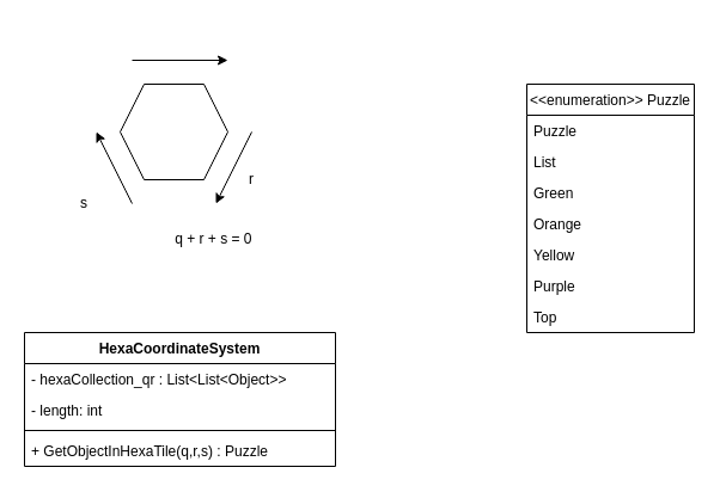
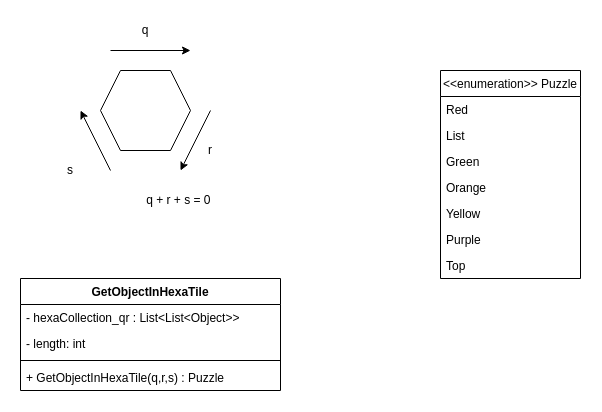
  <mxCell id="0" />
  <mxCell id="1" parent="0" />
  <mxCell id="2" value="" style="shape=hexagon;perimeter=hexagonPerimeter2;whiteSpace=wrap;html=1;fixedSize=1;size=20;" parent="1" vertex="1"><mxGeometry x="100" y="70" width="90" height="80" as="geometry" /></mxCell>
  <mxCell id="3" value="" style="endArrow=classic;html=1;" parent="1" edge="1"><mxGeometry width="50" height="50" relative="1" as="geometry"><mxPoint x="110" y="50" as="sourcePoint" /><mxPoint x="190" y="50" as="targetPoint" /></mxGeometry></mxCell>
+ <mxCell id="4" value="q" style="text;html=1;strokeColor=none;fillColor=none;align=center;verticalAlign=middle;whiteSpace=wrap;rounded=0;" parent="1" vertex="1"><mxGeometry x="125" y="20" width="40" height="20" as="geometry" /></mxCell>
  <mxCell id="5" value="" style="endArrow=classic;html=1;" parent="1" edge="1"><mxGeometry width="50" height="50" relative="1" as="geometry"><mxPoint x="210" y="110" as="sourcePoint" /><mxPoint x="180" y="170" as="targetPoint" /></mxGeometry></mxCell>
  <mxCell id="6" value="" style="endArrow=classic;html=1;" parent="1" edge="1"><mxGeometry width="50" height="50" relative="1" as="geometry"><mxPoint x="110" y="170" as="sourcePoint" /><mxPoint x="80" y="110" as="targetPoint" /></mxGeometry></mxCell>
  <mxCell id="7" value="r" style="text;html=1;strokeColor=none;fillColor=none;align=center;verticalAlign=middle;whiteSpace=wrap;rounded=0;" parent="1" vertex="1"><mxGeometry x="190" y="140" width="40" height="20" as="geometry" /></mxCell>
  <mxCell id="8" value="s" style="text;html=1;strokeColor=none;fillColor=none;align=center;verticalAlign=middle;whiteSpace=wrap;rounded=0;" parent="1" vertex="1"><mxGeometry x="50" y="160" width="40" height="20" as="geometry" /></mxCell>
  <mxCell id="9" value="q + r + s = 0&amp;nbsp;" style="text;html=1;strokeColor=none;fillColor=none;align=center;verticalAlign=middle;whiteSpace=wrap;rounded=0;" parent="1" vertex="1"><mxGeometry x="100" y="190" width="160" height="20" as="geometry" /></mxCell>
  <mxCell id="10" value="&lt;&lt;enumeration&gt;&gt; Puzzle" style="swimlane;fontStyle=0;childLayout=stackLayout;horizontal=1;startSize=26;fillColor=none;horizontalStack=0;resizeParent=1;resizeParentMax=0;resizeLast=0;collapsible=1;marginBottom=0;" parent="1" vertex="1"><mxGeometry x="440" y="70" width="140" height="208" as="geometry" /></mxCell>
- <mxCell id="11" value="Puzzle" style="text;strokeColor=none;fillColor=none;align=left;verticalAlign=top;spacingLeft=4;spacingRight=4;overflow=hidden;rotatable=0;points=[[0,0.5],[1,0.5]];portConstraint=eastwest;" parent="10" vertex="1"><mxGeometry y="26" width="140" height="26" as="geometry" /></mxCell>
+ <mxCell id="11" value="Red" style="text;strokeColor=none;fillColor=none;align=left;verticalAlign=top;spacingLeft=4;spacingRight=4;overflow=hidden;rotatable=0;points=[[0,0.5],[1,0.5]];portConstraint=eastwest;" parent="10" vertex="1"><mxGeometry y="26" width="140" height="26" as="geometry" /></mxCell>
  <mxCell id="12" value="List" style="text;strokeColor=none;fillColor=none;align=left;verticalAlign=top;spacingLeft=4;spacingRight=4;overflow=hidden;rotatable=0;points=[[0,0.5],[1,0.5]];portConstraint=eastwest;" parent="10" vertex="1"><mxGeometry y="52" width="140" height="26" as="geometry" /></mxCell>
  <mxCell id="13" value="Green" style="text;strokeColor=none;fillColor=none;align=left;verticalAlign=top;spacingLeft=4;spacingRight=4;overflow=hidden;rotatable=0;points=[[0,0.5],[1,0.5]];portConstraint=eastwest;" parent="10" vertex="1"><mxGeometry y="78" width="140" height="26" as="geometry" /></mxCell>
  <mxCell id="14" value="Orange" style="text;strokeColor=none;fillColor=none;align=left;verticalAlign=top;spacingLeft=4;spacingRight=4;overflow=hidden;rotatable=0;points=[[0,0.5],[1,0.5]];portConstraint=eastwest;" parent="10" vertex="1"><mxGeometry y="104" width="140" height="26" as="geometry" /></mxCell>
  <mxCell id="15" value="Yellow" style="text;strokeColor=none;fillColor=none;align=left;verticalAlign=top;spacingLeft=4;spacingRight=4;overflow=hidden;rotatable=0;points=[[0,0.5],[1,0.5]];portConstraint=eastwest;" parent="10" vertex="1"><mxGeometry y="130" width="140" height="26" as="geometry" /></mxCell>
  <mxCell id="16" value="Purple" style="text;strokeColor=none;fillColor=none;align=left;verticalAlign=top;spacingLeft=4;spacingRight=4;overflow=hidden;rotatable=0;points=[[0,0.5],[1,0.5]];portConstraint=eastwest;" parent="10" vertex="1"><mxGeometry y="156" width="140" height="26" as="geometry" /></mxCell>
  <mxCell id="17" value="Top" style="text;strokeColor=none;fillColor=none;align=left;verticalAlign=top;spacingLeft=4;spacingRight=4;overflow=hidden;rotatable=0;points=[[0,0.5],[1,0.5]];portConstraint=eastwest;" parent="10" vertex="1"><mxGeometry y="182" width="140" height="26" as="geometry" /></mxCell>
- <mxCell id="18" value="HexaCoordinateSystem" style="swimlane;fontStyle=1;align=center;verticalAlign=top;childLayout=stackLayout;horizontal=1;startSize=26;horizontalStack=0;resizeParent=1;resizeParentMax=0;resizeLast=0;collapsible=1;marginBottom=0;" vertex="1" parent="1"><mxGeometry x="20" y="278" width="260" height="112" as="geometry" /></mxCell>
+ <mxCell id="18" value="GetObjectInHexaTile" style="swimlane;fontStyle=1;align=center;verticalAlign=top;childLayout=stackLayout;horizontal=1;startSize=26;horizontalStack=0;resizeParent=1;resizeParentMax=0;resizeLast=0;collapsible=1;marginBottom=0;" vertex="1" parent="1"><mxGeometry x="20" y="278" width="260" height="112" as="geometry" /></mxCell>
  <mxCell id="19" value="- hexaCollection_qr : List&lt;List&lt;Object&gt;&gt;" style="text;strokeColor=none;fillColor=none;align=left;verticalAlign=top;spacingLeft=4;spacingRight=4;overflow=hidden;rotatable=0;points=[[0,0.5],[1,0.5]];portConstraint=eastwest;" vertex="1" parent="18"><mxGeometry y="26" width="260" height="26" as="geometry" /></mxCell>
  <mxCell id="20" value="- length: int" style="text;strokeColor=none;fillColor=none;align=left;verticalAlign=top;spacingLeft=4;spacingRight=4;overflow=hidden;rotatable=0;points=[[0,0.5],[1,0.5]];portConstraint=eastwest;" vertex="1" parent="18"><mxGeometry y="52" width="260" height="26" as="geometry" /></mxCell>
  <mxCell id="21" value="" style="line;strokeWidth=1;fillColor=none;align=left;verticalAlign=middle;spacingTop=-1;spacingLeft=3;spacingRight=3;rotatable=0;labelPosition=right;points=[];portConstraint=eastwest;" vertex="1" parent="18"><mxGeometry y="78" width="260" height="8" as="geometry" /></mxCell>
  <mxCell id="22" value="+ GetObjectInHexaTile(q,r,s) : Puzzle" style="text;strokeColor=none;fillColor=none;align=left;verticalAlign=top;spacingLeft=4;spacingRight=4;overflow=hidden;rotatable=0;points=[[0,0.5],[1,0.5]];portConstraint=eastwest;" vertex="1" parent="18"><mxGeometry y="86" width="260" height="26" as="geometry" /></mxCell>
